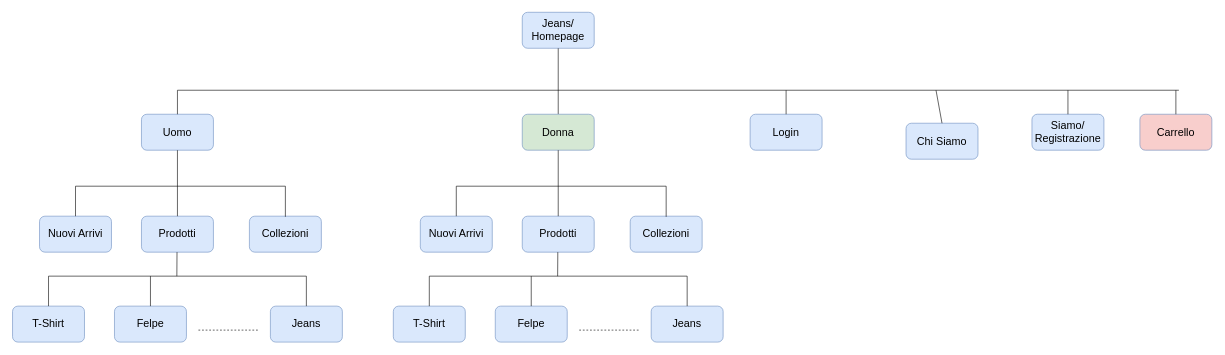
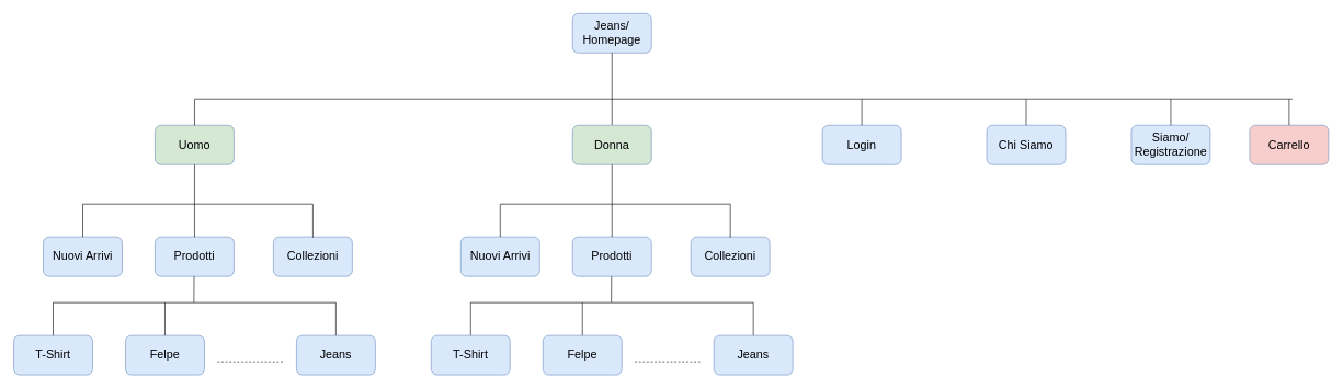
  <mxCell id="0" />
  <mxCell id="1" parent="0" />
- <mxCell id="2" value="&lt;font style=&quot;font-size: 18px&quot;&gt;Uomo&lt;/font&gt;" style="rounded=1;whiteSpace=wrap;html=1;fillColor=#dae8fc;strokeColor=#6c8ebf;" parent="1" vertex="1"><mxGeometry x="235" y="190" width="120" height="60" as="geometry" /></mxCell>
+ <mxCell id="2" value="&lt;font style=&quot;font-size: 18px&quot;&gt;Uomo&lt;/font&gt;" style="rounded=1;whiteSpace=wrap;html=1;fillColor=#d5e8d4;strokeColor=#6c8ebf;" parent="1" vertex="1"><mxGeometry x="235" y="190" width="120" height="60" as="geometry" /></mxCell>
  <mxCell id="3" value="&lt;font style=&quot;font-size: 18px&quot;&gt;Jeans/&lt;br&gt;Homepage&lt;/font&gt;" style="rounded=1;whiteSpace=wrap;html=1;fillColor=#dae8fc;strokeColor=#6c8ebf;" parent="1" vertex="1"><mxGeometry x="870" y="20" width="120" height="60" as="geometry" /></mxCell>
  <mxCell id="4" value="&lt;font style=&quot;font-size: 18px&quot;&gt;Collezioni&lt;/font&gt;" style="rounded=1;whiteSpace=wrap;html=1;fillColor=#dae8fc;strokeColor=#6c8ebf;" parent="1" vertex="1"><mxGeometry x="415" y="360" width="120" height="60" as="geometry" /></mxCell>
  <mxCell id="5" value="&lt;font style=&quot;font-size: 18px&quot;&gt;Prodotti&lt;/font&gt;" style="rounded=1;whiteSpace=wrap;html=1;fillColor=#dae8fc;strokeColor=#6c8ebf;" parent="1" vertex="1"><mxGeometry x="235" y="360" width="120" height="60" as="geometry" /></mxCell>
  <mxCell id="6" value="&lt;font style=&quot;font-size: 18px&quot;&gt;Nuovi Arrivi&lt;/font&gt;" style="rounded=1;whiteSpace=wrap;html=1;fillColor=#dae8fc;strokeColor=#6c8ebf;" parent="1" vertex="1"><mxGeometry x="65" y="360" width="120" height="60" as="geometry" /></mxCell>
  <mxCell id="7" value="" style="endArrow=none;html=1;" parent="1" edge="1"><mxGeometry width="50" height="50" relative="1" as="geometry"><mxPoint x="475" y="310" as="sourcePoint" /><mxPoint x="125" y="310" as="targetPoint" /></mxGeometry></mxCell>
  <mxCell id="8" value="" style="endArrow=none;html=1;entryX=0.5;entryY=0;entryDx=0;entryDy=0;exitX=0.5;exitY=1;exitDx=0;exitDy=0;" parent="1" source="2" target="5" edge="1"><mxGeometry width="50" height="50" relative="1" as="geometry"><mxPoint x="295" y="310" as="sourcePoint" /><mxPoint x="334.5" y="370" as="targetPoint" /></mxGeometry></mxCell>
  <mxCell id="9" value="" style="endArrow=none;html=1;entryX=0.5;entryY=0.017;entryDx=0;entryDy=0;entryPerimeter=0;" parent="1" target="4" edge="1"><mxGeometry width="50" height="50" relative="1" as="geometry"><mxPoint x="475" y="310" as="sourcePoint" /><mxPoint x="477" y="351" as="targetPoint" /></mxGeometry></mxCell>
  <mxCell id="10" value="" style="endArrow=none;html=1;exitX=0.5;exitY=1;exitDx=0;exitDy=0;entryX=0.5;entryY=0;entryDx=0;entryDy=0;" parent="1" target="6" edge="1"><mxGeometry width="50" height="50" relative="1" as="geometry"><mxPoint x="125" y="310" as="sourcePoint" /><mxPoint x="126" y="350" as="targetPoint" /></mxGeometry></mxCell>
  <mxCell id="11" value="&lt;font style=&quot;font-size: 18px&quot;&gt;T-Shirt&lt;/font&gt;" style="rounded=1;whiteSpace=wrap;html=1;fillColor=#dae8fc;strokeColor=#6c8ebf;" parent="1" vertex="1"><mxGeometry x="20" y="510" width="120" height="60" as="geometry" /></mxCell>
  <mxCell id="12" value="&lt;font style=&quot;font-size: 18px&quot;&gt;Felpe&lt;/font&gt;" style="rounded=1;whiteSpace=wrap;html=1;fillColor=#dae8fc;strokeColor=#6c8ebf;" parent="1" vertex="1"><mxGeometry x="190" y="510" width="120" height="60" as="geometry" /></mxCell>
  <mxCell id="13" value="&lt;font style=&quot;font-size: 18px&quot;&gt;Jeans&lt;/font&gt;" style="rounded=1;whiteSpace=wrap;html=1;fillColor=#dae8fc;strokeColor=#6c8ebf;" parent="1" vertex="1"><mxGeometry x="450" y="510" width="120" height="60" as="geometry" /></mxCell>
  <mxCell id="14" value="" style="endArrow=none;html=1;" parent="1" edge="1"><mxGeometry width="50" height="50" relative="1" as="geometry"><mxPoint x="510" y="460" as="sourcePoint" /><mxPoint x="80" y="460" as="targetPoint" /></mxGeometry></mxCell>
  <mxCell id="15" value="" style="endArrow=none;html=1;exitX=0.5;exitY=0;exitDx=0;exitDy=0;" parent="1" source="13" edge="1"><mxGeometry width="50" height="50" relative="1" as="geometry"><mxPoint x="549.5" y="460" as="sourcePoint" /><mxPoint x="510" y="460" as="targetPoint" /></mxGeometry></mxCell>
  <mxCell id="16" value="" style="endArrow=none;html=1;entryX=0.5;entryY=0;entryDx=0;entryDy=0;" parent="1" target="12" edge="1"><mxGeometry width="50" height="50" relative="1" as="geometry"><mxPoint x="250" y="460" as="sourcePoint" /><mxPoint x="191" y="500" as="targetPoint" /></mxGeometry></mxCell>
  <mxCell id="17" value="" style="endArrow=none;html=1;" parent="1" edge="1"><mxGeometry width="50" height="50" relative="1" as="geometry"><mxPoint x="294.29" y="420" as="sourcePoint" /><mxPoint x="294" y="460" as="targetPoint" /></mxGeometry></mxCell>
  <mxCell id="18" value="" style="endArrow=none;html=1;" parent="1" edge="1"><mxGeometry width="50" height="50" relative="1" as="geometry"><mxPoint x="295" y="150" as="sourcePoint" /><mxPoint x="1965" y="150" as="targetPoint" /></mxGeometry></mxCell>
  <mxCell id="19" value="&lt;font style=&quot;font-size: 18px&quot;&gt;Login&lt;/font&gt;" style="rounded=1;whiteSpace=wrap;html=1;fillColor=#dae8fc;strokeColor=#6c8ebf;" parent="1" vertex="1"><mxGeometry x="1250" y="190" width="120" height="60" as="geometry" /></mxCell>
- <mxCell id="20" value="&lt;font style=&quot;font-size: 18px&quot;&gt;Chi Siamo&lt;/font&gt;" style="rounded=1;whiteSpace=wrap;html=1;fillColor=#dae8fc;strokeColor=#6c8ebf;" parent="1" vertex="1"><mxGeometry x="1510" y="205" width="120" height="60" as="geometry" /></mxCell>
+ <mxCell id="20" value="&lt;font style=&quot;font-size: 18px&quot;&gt;Chi Siamo&lt;/font&gt;" style="rounded=1;whiteSpace=wrap;html=1;fillColor=#dae8fc;strokeColor=#6c8ebf;" parent="1" vertex="1"><mxGeometry x="1500" y="190" width="120" height="60" as="geometry" /></mxCell>
  <mxCell id="21" value="" style="endArrow=none;html=1;exitX=0.5;exitY=1;exitDx=0;exitDy=0;" parent="1" source="3" edge="1"><mxGeometry width="50" height="50" relative="1" as="geometry"><mxPoint x="874" y="110" as="sourcePoint" /><mxPoint x="930" y="190" as="targetPoint" /></mxGeometry></mxCell>
  <mxCell id="22" value="" style="endArrow=none;html=1;entryX=0.5;entryY=0;entryDx=0;entryDy=0;" parent="1" target="19" edge="1"><mxGeometry width="50" height="50" relative="1" as="geometry"><mxPoint x="1310" y="150" as="sourcePoint" /><mxPoint x="1445" y="180" as="targetPoint" /></mxGeometry></mxCell>
  <mxCell id="23" value="" style="endArrow=none;html=1;entryX=0.5;entryY=0;entryDx=0;entryDy=0;" parent="1" target="20" edge="1"><mxGeometry width="50" height="50" relative="1" as="geometry"><mxPoint x="1560" y="150" as="sourcePoint" /><mxPoint x="1694.41" y="180" as="targetPoint" /></mxGeometry></mxCell>
  <mxCell id="24" value="&lt;font style=&quot;font-size: 18px&quot;&gt;Siamo/&lt;br&gt;Registrazione&lt;/font&gt;" style="rounded=1;whiteSpace=wrap;html=1;fillColor=#dae8fc;strokeColor=#6c8ebf;" parent="1" vertex="1"><mxGeometry x="1720" y="190" width="120" height="60" as="geometry" /></mxCell>
  <mxCell id="25" value="" style="endArrow=none;html=1;entryX=0.5;entryY=0;entryDx=0;entryDy=0;" parent="1" target="24" edge="1"><mxGeometry width="50" height="50" relative="1" as="geometry"><mxPoint x="1780" y="150" as="sourcePoint" /><mxPoint x="1914.41" y="180" as="targetPoint" /></mxGeometry></mxCell>
  <mxCell id="26" value="&lt;font style=&quot;font-size: 18px&quot;&gt;Carrello&lt;/font&gt;" style="rounded=1;whiteSpace=wrap;html=1;fillColor=#f8cecc;strokeColor=#6c8ebf;" parent="1" vertex="1"><mxGeometry x="1900" y="190" width="120" height="60" as="geometry" /></mxCell>
  <mxCell id="27" value="" style="endArrow=none;html=1;entryX=0.5;entryY=0;entryDx=0;entryDy=0;" parent="1" target="26" edge="1"><mxGeometry width="50" height="50" relative="1" as="geometry"><mxPoint x="1960" y="150" as="sourcePoint" /><mxPoint x="2094.41" y="180" as="targetPoint" /></mxGeometry></mxCell>
  <mxCell id="28" value="" style="endArrow=none;html=1;exitX=0.5;exitY=0;exitDx=0;exitDy=0;" parent="1" source="11" edge="1"><mxGeometry width="50" height="50" relative="1" as="geometry"><mxPoint x="510" y="440" as="sourcePoint" /><mxPoint x="80" y="460" as="targetPoint" /></mxGeometry></mxCell>
  <mxCell id="29" value="" style="endArrow=none;dashed=1;html=1;" parent="1" edge="1"><mxGeometry width="50" height="50" relative="1" as="geometry"><mxPoint x="330" y="550" as="sourcePoint" /><mxPoint x="430" y="550" as="targetPoint" /></mxGeometry></mxCell>
  <mxCell id="30" value="&lt;font style=&quot;font-size: 18px&quot;&gt;Donna&lt;/font&gt;" style="rounded=1;whiteSpace=wrap;html=1;fillColor=#d5e8d4;strokeColor=#6c8ebf;" parent="1" vertex="1"><mxGeometry x="870" y="190" width="120" height="60" as="geometry" /></mxCell>
  <mxCell id="31" value="&lt;font style=&quot;font-size: 18px&quot;&gt;Collezioni&lt;/font&gt;" style="rounded=1;whiteSpace=wrap;html=1;fillColor=#dae8fc;strokeColor=#6c8ebf;" parent="1" vertex="1"><mxGeometry x="1050" y="360" width="120" height="60" as="geometry" /></mxCell>
  <mxCell id="32" value="&lt;font style=&quot;font-size: 18px&quot;&gt;Prodotti&lt;/font&gt;" style="rounded=1;whiteSpace=wrap;html=1;fillColor=#dae8fc;strokeColor=#6c8ebf;" parent="1" vertex="1"><mxGeometry x="870" y="360" width="120" height="60" as="geometry" /></mxCell>
  <mxCell id="33" value="&lt;font style=&quot;font-size: 18px&quot;&gt;Nuovi Arrivi&lt;/font&gt;" style="rounded=1;whiteSpace=wrap;html=1;fillColor=#dae8fc;strokeColor=#6c8ebf;" parent="1" vertex="1"><mxGeometry x="700" y="360" width="120" height="60" as="geometry" /></mxCell>
  <mxCell id="34" value="" style="endArrow=none;html=1;" parent="1" edge="1"><mxGeometry width="50" height="50" relative="1" as="geometry"><mxPoint x="1110" y="310" as="sourcePoint" /><mxPoint x="760" y="310" as="targetPoint" /></mxGeometry></mxCell>
  <mxCell id="35" value="" style="endArrow=none;html=1;entryX=0.5;entryY=0;entryDx=0;entryDy=0;exitX=0.5;exitY=1;exitDx=0;exitDy=0;" parent="1" source="30" target="32" edge="1"><mxGeometry width="50" height="50" relative="1" as="geometry"><mxPoint x="930" y="310" as="sourcePoint" /><mxPoint x="969.5" y="370" as="targetPoint" /></mxGeometry></mxCell>
  <mxCell id="36" value="" style="endArrow=none;html=1;entryX=0.5;entryY=0.017;entryDx=0;entryDy=0;entryPerimeter=0;" parent="1" target="31" edge="1"><mxGeometry width="50" height="50" relative="1" as="geometry"><mxPoint x="1110" y="310" as="sourcePoint" /><mxPoint x="1112" y="351" as="targetPoint" /></mxGeometry></mxCell>
  <mxCell id="37" value="" style="endArrow=none;html=1;exitX=0.5;exitY=1;exitDx=0;exitDy=0;entryX=0.5;entryY=0;entryDx=0;entryDy=0;" parent="1" target="33" edge="1"><mxGeometry width="50" height="50" relative="1" as="geometry"><mxPoint x="760" y="310" as="sourcePoint" /><mxPoint x="761" y="350" as="targetPoint" /></mxGeometry></mxCell>
  <mxCell id="38" value="&lt;font style=&quot;font-size: 18px&quot;&gt;T-Shirt&lt;/font&gt;" style="rounded=1;whiteSpace=wrap;html=1;fillColor=#dae8fc;strokeColor=#6c8ebf;" parent="1" vertex="1"><mxGeometry x="655" y="510" width="120" height="60" as="geometry" /></mxCell>
  <mxCell id="39" value="&lt;font style=&quot;font-size: 18px&quot;&gt;Felpe&lt;/font&gt;" style="rounded=1;whiteSpace=wrap;html=1;fillColor=#dae8fc;strokeColor=#6c8ebf;" parent="1" vertex="1"><mxGeometry x="825" y="510" width="120" height="60" as="geometry" /></mxCell>
  <mxCell id="40" value="&lt;font style=&quot;font-size: 18px&quot;&gt;Jeans&lt;/font&gt;" style="rounded=1;whiteSpace=wrap;html=1;fillColor=#dae8fc;strokeColor=#6c8ebf;" parent="1" vertex="1"><mxGeometry x="1085" y="510" width="120" height="60" as="geometry" /></mxCell>
  <mxCell id="41" value="" style="endArrow=none;html=1;" parent="1" edge="1"><mxGeometry width="50" height="50" relative="1" as="geometry"><mxPoint x="1145" y="460" as="sourcePoint" /><mxPoint x="715" y="460" as="targetPoint" /></mxGeometry></mxCell>
  <mxCell id="42" value="" style="endArrow=none;html=1;exitX=0.5;exitY=0;exitDx=0;exitDy=0;" parent="1" source="40" edge="1"><mxGeometry width="50" height="50" relative="1" as="geometry"><mxPoint x="1184.5" y="460" as="sourcePoint" /><mxPoint x="1145" y="460" as="targetPoint" /></mxGeometry></mxCell>
  <mxCell id="43" value="" style="endArrow=none;html=1;entryX=0.5;entryY=0;entryDx=0;entryDy=0;" parent="1" target="39" edge="1"><mxGeometry width="50" height="50" relative="1" as="geometry"><mxPoint x="885" y="460" as="sourcePoint" /><mxPoint x="826" y="500" as="targetPoint" /></mxGeometry></mxCell>
  <mxCell id="44" value="" style="endArrow=none;html=1;" parent="1" edge="1"><mxGeometry width="50" height="50" relative="1" as="geometry"><mxPoint x="929.29" y="420" as="sourcePoint" /><mxPoint x="929" y="460" as="targetPoint" /></mxGeometry></mxCell>
  <mxCell id="45" value="" style="endArrow=none;html=1;exitX=0.5;exitY=0;exitDx=0;exitDy=0;" parent="1" source="38" edge="1"><mxGeometry width="50" height="50" relative="1" as="geometry"><mxPoint x="1145" y="440" as="sourcePoint" /><mxPoint x="715" y="460" as="targetPoint" /></mxGeometry></mxCell>
  <mxCell id="46" value="" style="endArrow=none;dashed=1;html=1;" parent="1" edge="1"><mxGeometry width="50" height="50" relative="1" as="geometry"><mxPoint x="965" y="550" as="sourcePoint" /><mxPoint x="1065" y="550" as="targetPoint" /></mxGeometry></mxCell>
  <mxCell id="47" value="" style="endArrow=none;html=1;" parent="1" edge="1"><mxGeometry width="50" height="50" relative="1" as="geometry"><mxPoint x="295" y="190" as="sourcePoint" /><mxPoint x="295" y="150" as="targetPoint" /></mxGeometry></mxCell>
